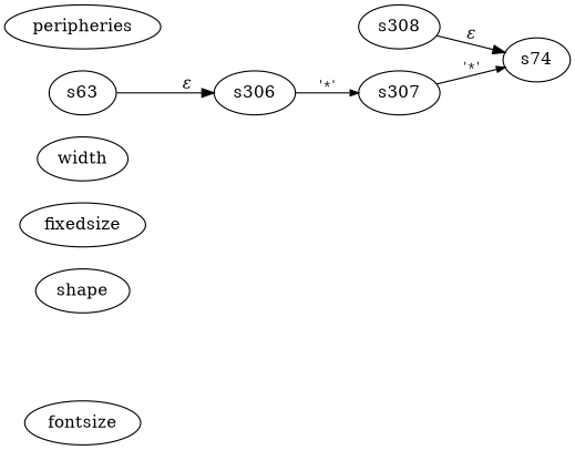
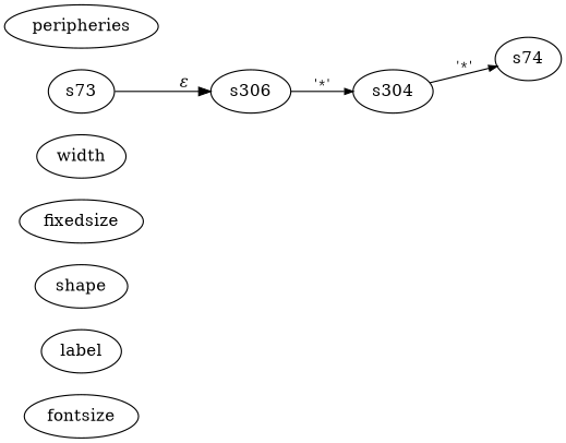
  digraph {
    rankdir=LR
    edge [fontname=Courier]
    fontsize
+   label
    shape
    fixedsize
    width
    s306
-   s307
+   s307 [label=s304]
    s74
    peripheries
-   s308
-   s73 [label=s63]
+   s73
    s306 -> s307 [arrowhead=normal arrowsize=.7 fontsize=11 label="'*'"]
    s307 -> s74 [arrowhead=normal arrowsize=.7 fontsize=11 label="'*'"]
-   s308 -> s74 [fontname="Times-Italic" label="&epsilon;"]
    s73 -> s306 [fontname="Times-Italic" label="&epsilon;"]
  }
